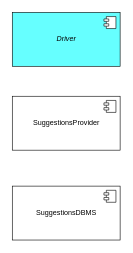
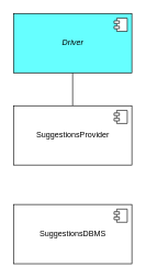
  <mxCell id="0" />
  <mxCell id="1" parent="0" />
  <mxCell id="2" value="&lt;div&gt;SuggestionsDBMS&lt;/div&gt;" style="html=1;dropTarget=0;" vertex="1" parent="1"><mxGeometry x="20" y="310" width="180" height="90" as="geometry" /></mxCell>
  <mxCell id="3" value="" style="shape=module;jettyWidth=8;jettyHeight=4;" vertex="1" parent="2"><mxGeometry x="1" width="20" height="20" relative="1" as="geometry"><mxPoint x="-27" y="7" as="offset" /></mxGeometry></mxCell>
+ <mxCell id="4" style="edgeStyle=orthogonalEdgeStyle;rounded=0;orthogonalLoop=1;jettySize=auto;html=1;exitX=0.5;exitY=0;exitDx=0;exitDy=0;endArrow=none;endFill=0;" edge="1" parent="1" source="5" target="7"><mxGeometry relative="1" as="geometry" /></mxCell>
  <mxCell id="5" value="&lt;div&gt;SuggestionsProvider&lt;/div&gt;" style="html=1;dropTarget=0;" vertex="1" parent="1"><mxGeometry x="20" y="160" width="180" height="90" as="geometry" /></mxCell>
  <mxCell id="6" value="" style="shape=module;jettyWidth=8;jettyHeight=4;" vertex="1" parent="5"><mxGeometry x="1" width="20" height="20" relative="1" as="geometry"><mxPoint x="-27" y="7" as="offset" /></mxGeometry></mxCell>
  <mxCell id="7" value="&lt;i&gt;Driver&lt;/i&gt;" style="html=1;dropTarget=0;fillColor=#66FFFF;" vertex="1" parent="1"><mxGeometry x="20" y="20" width="180" height="90" as="geometry" /></mxCell>
  <mxCell id="8" value="" style="shape=module;jettyWidth=8;jettyHeight=4;" vertex="1" parent="7"><mxGeometry x="1" width="20" height="20" relative="1" as="geometry"><mxPoint x="-27" y="7" as="offset" /></mxGeometry></mxCell>
